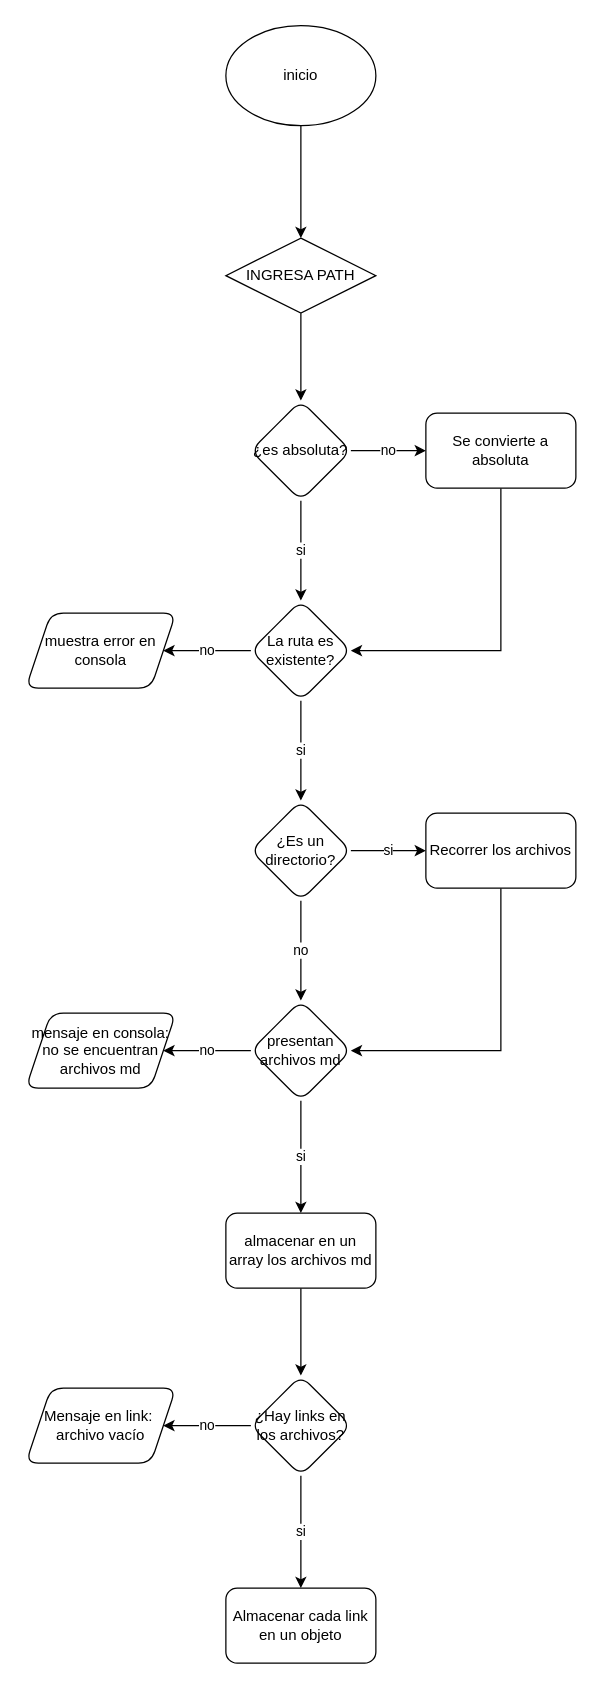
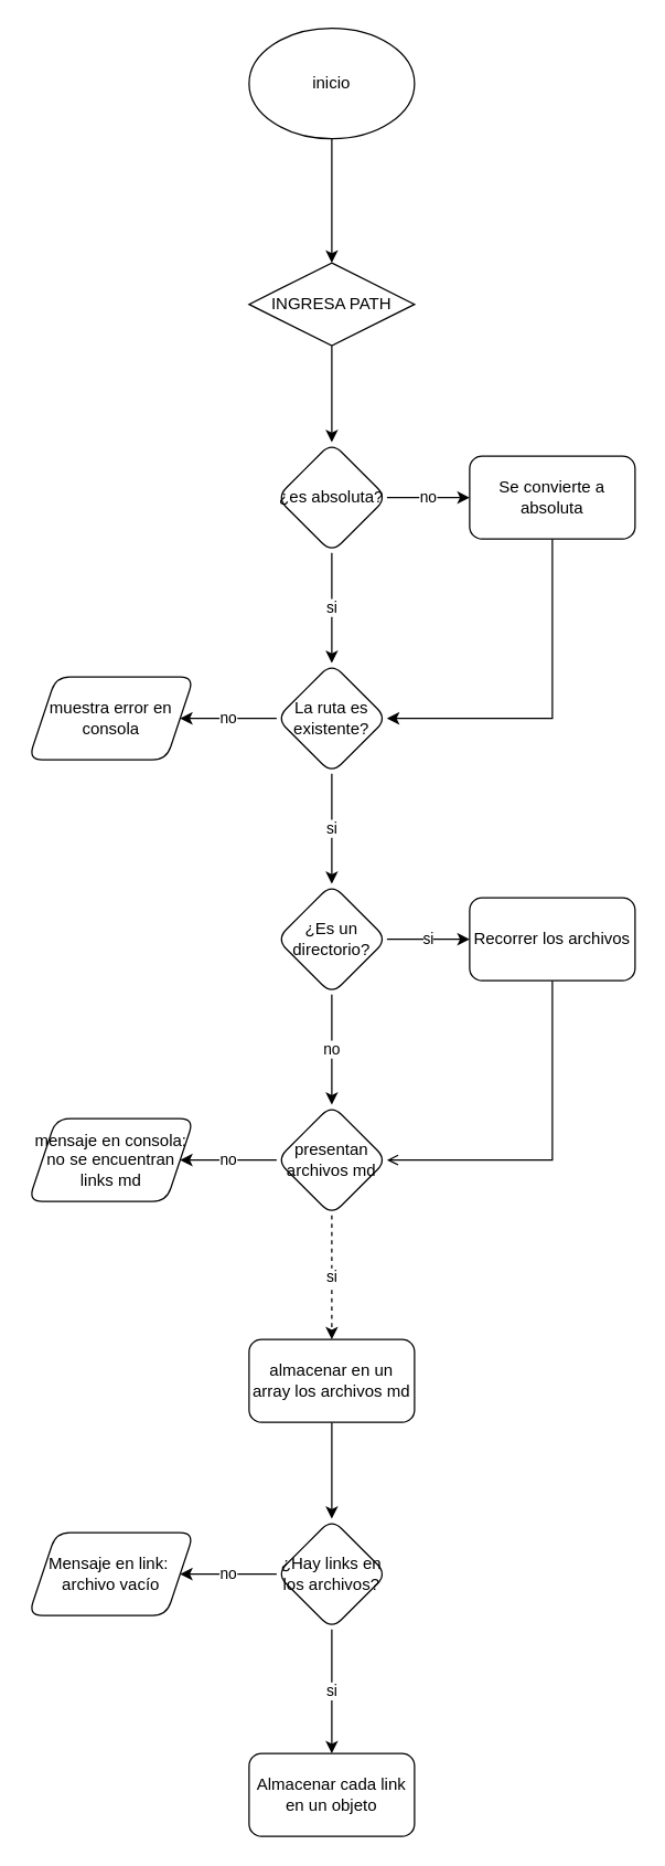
  <mxCell id="0" />
  <mxCell id="1" parent="0" />
  <mxCell id="2" value="" style="edgeStyle=orthogonalEdgeStyle;rounded=0;orthogonalLoop=1;jettySize=auto;html=1;" parent="1" source="3" target="5" edge="1"><mxGeometry relative="1" as="geometry" /></mxCell>
  <mxCell id="3" value="inicio" style="ellipse;whiteSpace=wrap;html=1;" parent="1" vertex="1"><mxGeometry x="180" y="20" width="120" height="80" as="geometry" /></mxCell>
  <mxCell id="4" value="" style="edgeStyle=orthogonalEdgeStyle;rounded=0;orthogonalLoop=1;jettySize=auto;html=1;" parent="1" source="5" target="8" edge="1"><mxGeometry relative="1" as="geometry" /></mxCell>
  <mxCell id="5" value="INGRESA PATH" style="rhombus;whiteSpace=wrap;html=1;" parent="1" vertex="1"><mxGeometry x="180" y="190" width="120" height="60" as="geometry" /></mxCell>
  <mxCell id="6" value="si" style="edgeStyle=orthogonalEdgeStyle;rounded=0;orthogonalLoop=1;jettySize=auto;html=1;" parent="1" source="8" target="13" edge="1"><mxGeometry relative="1" as="geometry" /></mxCell>
  <mxCell id="7" value="no" style="edgeStyle=orthogonalEdgeStyle;rounded=0;orthogonalLoop=1;jettySize=auto;html=1;" parent="1" source="8" target="10" edge="1"><mxGeometry relative="1" as="geometry" /></mxCell>
  <mxCell id="8" value="¿es absoluta?" style="rhombus;whiteSpace=wrap;html=1;rounded=1;" parent="1" vertex="1"><mxGeometry x="200" y="320" width="80" height="80" as="geometry" /></mxCell>
  <mxCell id="9" style="edgeStyle=orthogonalEdgeStyle;rounded=0;orthogonalLoop=1;jettySize=auto;html=1;entryX=1;entryY=0.5;entryDx=0;entryDy=0;exitX=0.5;exitY=1;exitDx=0;exitDy=0;" parent="1" source="10" target="13" edge="1"><mxGeometry relative="1" as="geometry" /></mxCell>
  <mxCell id="10" value="Se convierte a absoluta" style="whiteSpace=wrap;html=1;rounded=1;" parent="1" vertex="1"><mxGeometry x="340" y="330" width="120" height="60" as="geometry" /></mxCell>
  <mxCell id="11" value="si" style="edgeStyle=orthogonalEdgeStyle;rounded=0;orthogonalLoop=1;jettySize=auto;html=1;" parent="1" source="13" target="16" edge="1"><mxGeometry relative="1" as="geometry" /></mxCell>
  <mxCell id="12" value="no" style="edgeStyle=orthogonalEdgeStyle;rounded=0;orthogonalLoop=1;jettySize=auto;html=1;" parent="1" source="13" target="17" edge="1"><mxGeometry relative="1" as="geometry" /></mxCell>
  <mxCell id="13" value="La ruta es existente?" style="rhombus;whiteSpace=wrap;html=1;rounded=1;" parent="1" vertex="1"><mxGeometry x="200" y="480" width="80" height="80" as="geometry" /></mxCell>
  <mxCell id="14" value="si" style="edgeStyle=orthogonalEdgeStyle;rounded=0;orthogonalLoop=1;jettySize=auto;html=1;" parent="1" source="16" target="19" edge="1"><mxGeometry relative="1" as="geometry" /></mxCell>
  <mxCell id="15" value="no" style="edgeStyle=orthogonalEdgeStyle;rounded=0;orthogonalLoop=1;jettySize=auto;html=1;" parent="1" source="16" target="22" edge="1"><mxGeometry relative="1" as="geometry" /></mxCell>
  <mxCell id="16" value="¿Es un directorio?" style="rhombus;whiteSpace=wrap;html=1;rounded=1;" parent="1" vertex="1"><mxGeometry x="200" y="640" width="80" height="80" as="geometry" /></mxCell>
  <mxCell id="17" value="muestra error en consola" style="shape=parallelogram;perimeter=parallelogramPerimeter;whiteSpace=wrap;html=1;fixedSize=1;rounded=1;" parent="1" vertex="1"><mxGeometry x="20" y="490" width="120" height="60" as="geometry" /></mxCell>
- <mxCell id="18" style="edgeStyle=orthogonalEdgeStyle;rounded=0;orthogonalLoop=1;jettySize=auto;html=1;entryX=1;entryY=0.5;entryDx=0;entryDy=0;exitX=0.5;exitY=1;exitDx=0;exitDy=0;" parent="1" source="19" target="22" edge="1"><mxGeometry relative="1" as="geometry" /></mxCell>
+ <mxCell id="18" style="edgeStyle=orthogonalEdgeStyle;rounded=0;orthogonalLoop=1;jettySize=auto;html=1;entryX=1;entryY=0.5;entryDx=0;entryDy=0;exitX=0.5;exitY=1;exitDx=0;exitDy=0;endArrow=open;" parent="1" source="19" target="22" edge="1"><mxGeometry relative="1" as="geometry" /></mxCell>
  <mxCell id="19" value="Recorrer los archivos" style="whiteSpace=wrap;html=1;rounded=1;" parent="1" vertex="1"><mxGeometry x="340" y="650" width="120" height="60" as="geometry" /></mxCell>
  <mxCell id="20" value="no" style="edgeStyle=orthogonalEdgeStyle;rounded=0;orthogonalLoop=1;jettySize=auto;html=1;" parent="1" source="22" target="23" edge="1"><mxGeometry relative="1" as="geometry" /></mxCell>
- <mxCell id="21" value="si" style="edgeStyle=orthogonalEdgeStyle;rounded=0;orthogonalLoop=1;jettySize=auto;html=1;" parent="1" source="22" target="25" edge="1"><mxGeometry relative="1" as="geometry" /></mxCell>
+ <mxCell id="21" value="si" style="edgeStyle=orthogonalEdgeStyle;rounded=0;orthogonalLoop=1;jettySize=auto;html=1;dashed=1;" parent="1" source="22" target="25" edge="1"><mxGeometry relative="1" as="geometry" /></mxCell>
  <mxCell id="22" value="presentan archivos md" style="rhombus;whiteSpace=wrap;html=1;rounded=1;" parent="1" vertex="1"><mxGeometry x="200" y="800" width="80" height="80" as="geometry" /></mxCell>
- <mxCell id="23" value="mensaje en consola: no se encuentran archivos md" style="shape=parallelogram;perimeter=parallelogramPerimeter;whiteSpace=wrap;html=1;fixedSize=1;rounded=1;" parent="1" vertex="1"><mxGeometry x="20" y="810" width="120" height="60" as="geometry" /></mxCell>
+ <mxCell id="23" value="mensaje en consola: no se encuentran links md" style="shape=parallelogram;perimeter=parallelogramPerimeter;whiteSpace=wrap;html=1;fixedSize=1;rounded=1;" parent="1" vertex="1"><mxGeometry x="20" y="810" width="120" height="60" as="geometry" /></mxCell>
  <mxCell id="24" value="" style="edgeStyle=orthogonalEdgeStyle;rounded=0;orthogonalLoop=1;jettySize=auto;html=1;" edge="1" parent="1" source="25" target="28"><mxGeometry relative="1" as="geometry" /></mxCell>
  <mxCell id="25" value="almacenar en un array los archivos md" style="whiteSpace=wrap;html=1;rounded=1;" parent="1" vertex="1"><mxGeometry x="180" y="970" width="120" height="60" as="geometry" /></mxCell>
  <mxCell id="26" value="no" style="edgeStyle=orthogonalEdgeStyle;rounded=0;orthogonalLoop=1;jettySize=auto;html=1;" edge="1" parent="1" source="28" target="29"><mxGeometry relative="1" as="geometry" /></mxCell>
  <mxCell id="27" value="si" style="edgeStyle=orthogonalEdgeStyle;rounded=0;orthogonalLoop=1;jettySize=auto;html=1;" edge="1" parent="1" source="28" target="30"><mxGeometry relative="1" as="geometry" /></mxCell>
  <mxCell id="28" value="¿Hay links en los archivos?" style="rhombus;whiteSpace=wrap;html=1;rounded=1;" vertex="1" parent="1"><mxGeometry x="200" y="1100" width="80" height="80" as="geometry" /></mxCell>
  <mxCell id="29" value="Mensaje en link:&amp;nbsp; archivo vacío" style="shape=parallelogram;perimeter=parallelogramPerimeter;whiteSpace=wrap;html=1;fixedSize=1;rounded=1;" vertex="1" parent="1"><mxGeometry x="20" y="1110" width="120" height="60" as="geometry" /></mxCell>
  <mxCell id="30" value="Almacenar cada link en un objeto" style="whiteSpace=wrap;html=1;rounded=1;" vertex="1" parent="1"><mxGeometry x="180" y="1270" width="120" height="60" as="geometry" /></mxCell>
